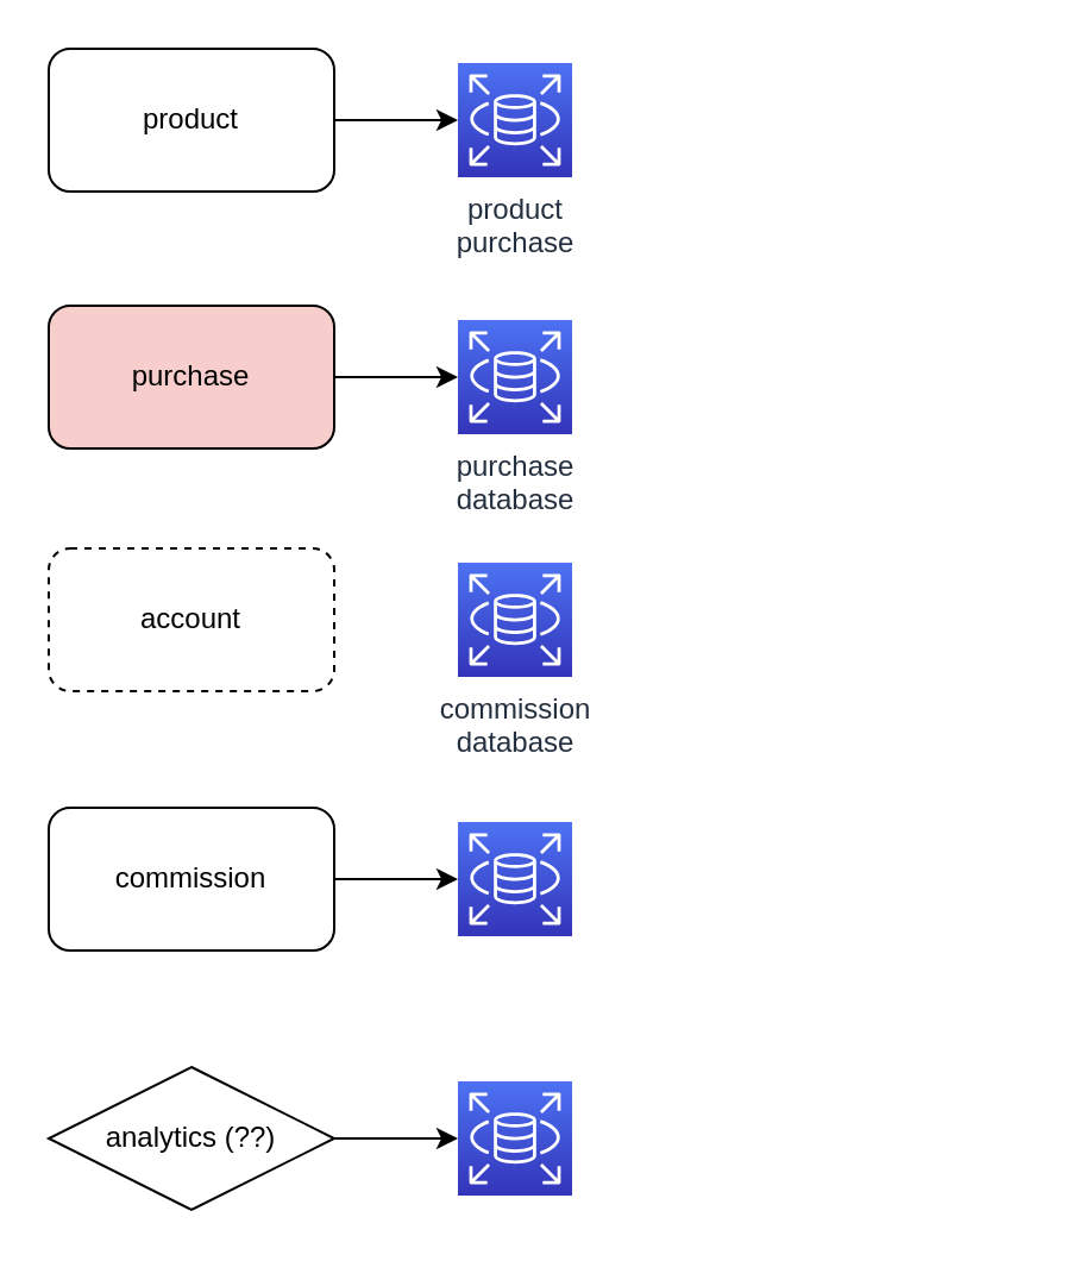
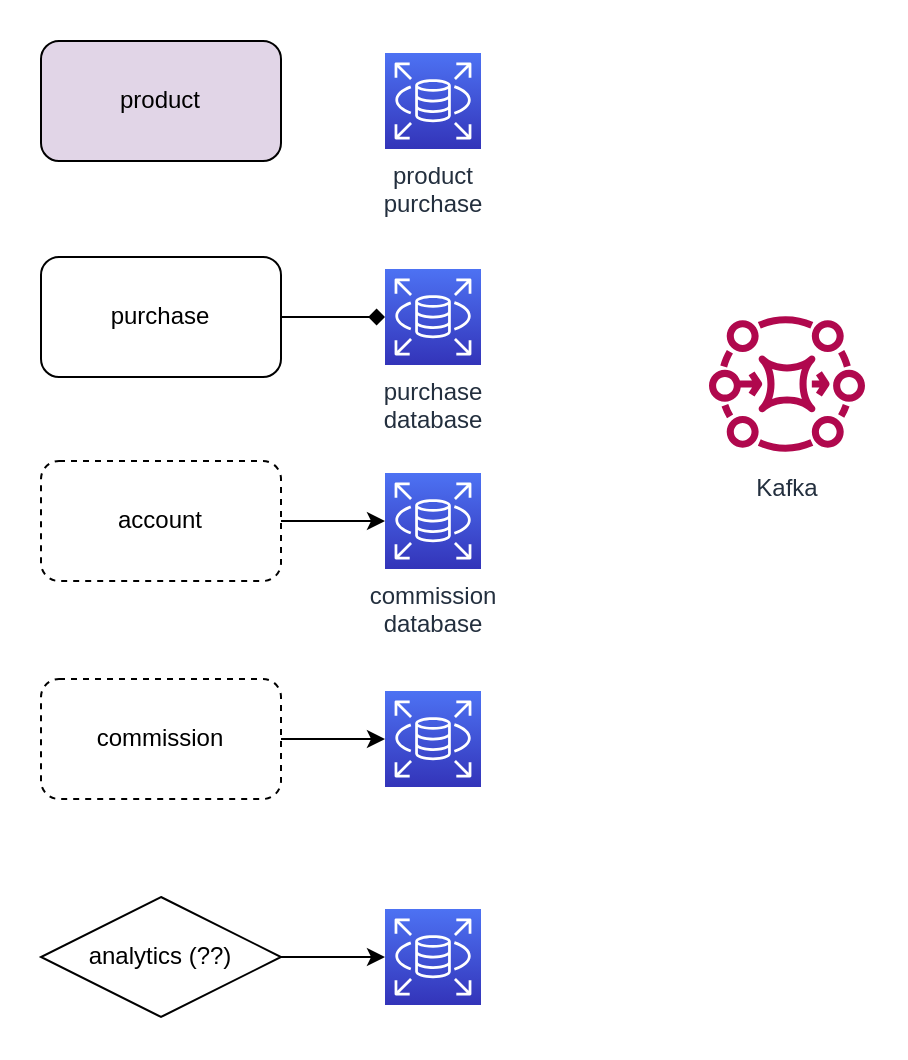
  <mxCell id="0" />
  <mxCell id="1" parent="0" />
  <mxCell id="2" style="edgeStyle=orthogonalEdgeStyle;rounded=0;orthogonalLoop=1;jettySize=auto;html=1;exitX=1;exitY=0.5;exitDx=0;exitDy=0;entryX=0;entryY=0.5;entryDx=0;entryDy=0;entryPerimeter=0;" edge="1" parent="1" source="3" target="7"><mxGeometry relative="1" as="geometry" /></mxCell>
  <mxCell id="3" value="analytics (??)" style="rhombus;whiteSpace=wrap;html=1;" vertex="1" parent="1"><mxGeometry x="20" y="448" width="120" height="60" as="geometry" /></mxCell>
  <mxCell id="4" style="edgeStyle=orthogonalEdgeStyle;rounded=0;orthogonalLoop=1;jettySize=auto;html=1;exitX=1;exitY=0.5;exitDx=0;exitDy=0;entryX=0;entryY=0.5;entryDx=0;entryDy=0;entryPerimeter=0;" edge="1" parent="1" source="5" target="8"><mxGeometry relative="1" as="geometry" /></mxCell>
- <mxCell id="5" value="commission" style="rounded=1;whiteSpace=wrap;html=1;" vertex="1" parent="1"><mxGeometry x="20" y="339" width="120" height="60" as="geometry" /></mxCell>
+ <mxCell id="5" value="commission" style="rounded=1;whiteSpace=wrap;html=1;dashed=1;" vertex="1" parent="1"><mxGeometry x="20" y="339" width="120" height="60" as="geometry" /></mxCell>
+ <mxCell id="6" value="Kafka" style="sketch=0;outlineConnect=0;fontColor=#232F3E;gradientColor=none;fillColor=#B0084D;strokeColor=none;dashed=0;verticalLabelPosition=bottom;verticalAlign=top;align=center;html=1;fontSize=12;fontStyle=0;aspect=fixed;pointerEvents=1;shape=mxgraph.aws4.mq_broker;" vertex="1" parent="1"><mxGeometry x="354" y="152" width="78" height="78" as="geometry" /></mxCell>
  <mxCell id="7" value="" style="sketch=0;points=[[0,0,0],[0.25,0,0],[0.5,0,0],[0.75,0,0],[1,0,0],[0,1,0],[0.25,1,0],[0.5,1,0],[0.75,1,0],[1,1,0],[0,0.25,0],[0,0.5,0],[0,0.75,0],[1,0.25,0],[1,0.5,0],[1,0.75,0]];outlineConnect=0;fontColor=#232F3E;gradientColor=#4D72F3;gradientDirection=north;fillColor=#3334B9;strokeColor=#ffffff;dashed=0;verticalLabelPosition=bottom;verticalAlign=top;align=center;html=1;fontSize=12;fontStyle=0;aspect=fixed;shape=mxgraph.aws4.resourceIcon;resIcon=mxgraph.aws4.rds;" vertex="1" parent="1"><mxGeometry x="192" y="454" width="48" height="48" as="geometry" /></mxCell>
  <mxCell id="8" value="" style="sketch=0;points=[[0,0,0],[0.25,0,0],[0.5,0,0],[0.75,0,0],[1,0,0],[0,1,0],[0.25,1,0],[0.5,1,0],[0.75,1,0],[1,1,0],[0,0.25,0],[0,0.5,0],[0,0.75,0],[1,0.25,0],[1,0.5,0],[1,0.75,0]];outlineConnect=0;fontColor=#232F3E;gradientColor=#4D72F3;gradientDirection=north;fillColor=#3334B9;strokeColor=#ffffff;dashed=0;verticalLabelPosition=bottom;verticalAlign=top;align=center;html=1;fontSize=12;fontStyle=0;aspect=fixed;shape=mxgraph.aws4.resourceIcon;resIcon=mxgraph.aws4.rds;" vertex="1" parent="1"><mxGeometry x="192" y="345" width="48" height="48" as="geometry" /></mxCell>
  <mxCell id="9" value="" style="group" vertex="1" connectable="0" parent="1"><mxGeometry x="20" y="128" width="220" height="60" as="geometry" /></mxCell>
- <mxCell id="10" value="purchase" style="rounded=1;whiteSpace=wrap;html=1;fillColor=#f8cecc;" vertex="1" parent="9"><mxGeometry width="120" height="60" as="geometry" /></mxCell>
+ <mxCell id="10" value="purchase" style="rounded=1;whiteSpace=wrap;html=1;" vertex="1" parent="9"><mxGeometry width="120" height="60" as="geometry" /></mxCell>
  <mxCell id="11" value="purchase&lt;br&gt;database" style="sketch=0;points=[[0,0,0],[0.25,0,0],[0.5,0,0],[0.75,0,0],[1,0,0],[0,1,0],[0.25,1,0],[0.5,1,0],[0.75,1,0],[1,1,0],[0,0.25,0],[0,0.5,0],[0,0.75,0],[1,0.25,0],[1,0.5,0],[1,0.75,0]];outlineConnect=0;fontColor=#232F3E;gradientColor=#4D72F3;gradientDirection=north;fillColor=#3334B9;strokeColor=#ffffff;dashed=0;verticalLabelPosition=bottom;verticalAlign=top;align=center;html=1;fontSize=12;fontStyle=0;aspect=fixed;shape=mxgraph.aws4.resourceIcon;resIcon=mxgraph.aws4.rds;" vertex="1" parent="9"><mxGeometry x="172" y="6" width="48" height="48" as="geometry" /></mxCell>
- <mxCell id="12" style="edgeStyle=orthogonalEdgeStyle;rounded=0;orthogonalLoop=1;jettySize=auto;html=1;exitX=1;exitY=0.5;exitDx=0;exitDy=0;entryX=0;entryY=0.5;entryDx=0;entryDy=0;entryPerimeter=0;" edge="1" parent="9" source="10" target="11"><mxGeometry relative="1" as="geometry" /></mxCell>
+ <mxCell id="12" style="edgeStyle=orthogonalEdgeStyle;rounded=0;orthogonalLoop=1;jettySize=auto;html=1;exitX=1;exitY=0.5;exitDx=0;exitDy=0;entryX=0;entryY=0.5;entryDx=0;entryDy=0;entryPerimeter=0;endArrow=diamond;" edge="1" parent="9" source="10" target="11"><mxGeometry relative="1" as="geometry" /></mxCell>
  <mxCell id="13" value="" style="group" vertex="1" connectable="0" parent="1"><mxGeometry x="20" y="20" width="220" height="60" as="geometry" /></mxCell>
- <mxCell id="14" value="product" style="rounded=1;whiteSpace=wrap;html=1;" vertex="1" parent="13"><mxGeometry width="120" height="60" as="geometry" /></mxCell>
+ <mxCell id="14" value="product" style="rounded=1;whiteSpace=wrap;html=1;fillColor=#e1d5e7;" vertex="1" parent="13"><mxGeometry width="120" height="60" as="geometry" /></mxCell>
  <mxCell id="15" value="product&lt;br&gt;purchase" style="sketch=0;points=[[0,0,0],[0.25,0,0],[0.5,0,0],[0.75,0,0],[1,0,0],[0,1,0],[0.25,1,0],[0.5,1,0],[0.75,1,0],[1,1,0],[0,0.25,0],[0,0.5,0],[0,0.75,0],[1,0.25,0],[1,0.5,0],[1,0.75,0]];outlineConnect=0;fontColor=#232F3E;gradientColor=#4D72F3;gradientDirection=north;fillColor=#3334B9;strokeColor=#ffffff;dashed=0;verticalLabelPosition=bottom;verticalAlign=top;align=center;html=1;fontSize=12;fontStyle=0;aspect=fixed;shape=mxgraph.aws4.resourceIcon;resIcon=mxgraph.aws4.rds;" vertex="1" parent="13"><mxGeometry x="172" y="6" width="48" height="48" as="geometry" /></mxCell>
- <mxCell id="16" style="edgeStyle=orthogonalEdgeStyle;rounded=0;orthogonalLoop=1;jettySize=auto;html=1;exitX=1;exitY=0.5;exitDx=0;exitDy=0;" edge="1" parent="13" source="14" target="15"><mxGeometry relative="1" as="geometry" /></mxCell>
  <mxCell id="17" value="" style="group" vertex="1" connectable="0" parent="1"><mxGeometry x="20" y="230" width="220" height="60" as="geometry" /></mxCell>
  <mxCell id="18" value="account" style="rounded=1;whiteSpace=wrap;html=1;dashed=1;" vertex="1" parent="17"><mxGeometry width="120" height="60" as="geometry" /></mxCell>
  <mxCell id="19" value="commission&lt;br&gt;database" style="sketch=0;points=[[0,0,0],[0.25,0,0],[0.5,0,0],[0.75,0,0],[1,0,0],[0,1,0],[0.25,1,0],[0.5,1,0],[0.75,1,0],[1,1,0],[0,0.25,0],[0,0.5,0],[0,0.75,0],[1,0.25,0],[1,0.5,0],[1,0.75,0]];outlineConnect=0;fontColor=#232F3E;gradientColor=#4D72F3;gradientDirection=north;fillColor=#3334B9;strokeColor=#ffffff;dashed=0;verticalLabelPosition=bottom;verticalAlign=top;align=center;html=1;fontSize=12;fontStyle=0;aspect=fixed;shape=mxgraph.aws4.resourceIcon;resIcon=mxgraph.aws4.rds;" vertex="1" parent="17"><mxGeometry x="172" y="6" width="48" height="48" as="geometry" /></mxCell>
+ <mxCell id="20" style="edgeStyle=orthogonalEdgeStyle;rounded=0;orthogonalLoop=1;jettySize=auto;html=1;exitX=1;exitY=0.5;exitDx=0;exitDy=0;" edge="1" parent="17" source="18" target="19"><mxGeometry relative="1" as="geometry" /></mxCell>
